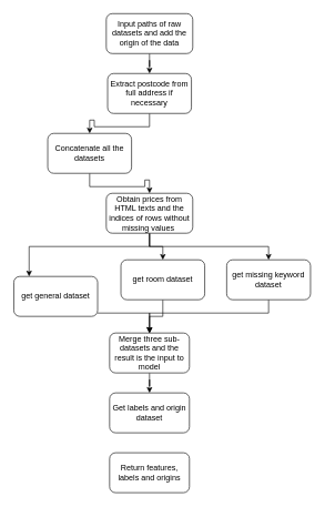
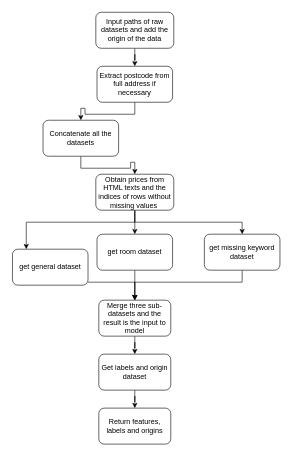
  <mxCell id="0" />
  <mxCell id="1" parent="0" />
  <mxCell id="2" style="edgeStyle=orthogonalEdgeStyle;rounded=0;orthogonalLoop=1;jettySize=auto;html=1;" edge="1" parent="1" source="3" target="5"><mxGeometry relative="1" as="geometry" /></mxCell>
  <mxCell id="3" value="Input paths of raw datasets and add the origin of the data" style="rounded=1;whiteSpace=wrap;html=1;fontSize=12;glass=0;strokeWidth=1;shadow=0;" parent="1" vertex="1"><mxGeometry x="159" y="20" width="130" height="60" as="geometry" /></mxCell>
  <mxCell id="4" style="edgeStyle=orthogonalEdgeStyle;rounded=0;orthogonalLoop=1;jettySize=auto;html=1;entryX=0.5;entryY=0;entryDx=0;entryDy=0;" edge="1" parent="1" source="5" target="11"><mxGeometry relative="1" as="geometry" /></mxCell>
  <mxCell id="5" value="Extract postcode from full address if necessary" style="rounded=1;whiteSpace=wrap;html=1;" parent="1" vertex="1"><mxGeometry x="161" y="110" width="126" height="60" as="geometry" /></mxCell>
  <mxCell id="6" style="edgeStyle=orthogonalEdgeStyle;rounded=0;orthogonalLoop=1;jettySize=auto;html=1;" edge="1" parent="1" source="9" target="17"><mxGeometry relative="1" as="geometry"><Array as="points"><mxPoint x="224" y="370" /><mxPoint x="403" y="370" /></Array></mxGeometry></mxCell>
  <mxCell id="7" style="edgeStyle=orthogonalEdgeStyle;rounded=0;orthogonalLoop=1;jettySize=auto;html=1;entryX=0.5;entryY=0;entryDx=0;entryDy=0;" edge="1" parent="1" source="9" target="15"><mxGeometry relative="1" as="geometry" /></mxCell>
  <mxCell id="8" style="edgeStyle=orthogonalEdgeStyle;rounded=0;orthogonalLoop=1;jettySize=auto;html=1;" edge="1" parent="1" source="9" target="13"><mxGeometry relative="1" as="geometry"><Array as="points"><mxPoint x="224" y="370" /><mxPoint x="43" y="370" /></Array></mxGeometry></mxCell>
  <mxCell id="9" value="Obtain prices from HTML texts and the indices of rows without missing values&amp;nbsp;" style="rounded=1;whiteSpace=wrap;html=1;" parent="1" vertex="1"><mxGeometry x="159" y="290" width="130" height="60" as="geometry" /></mxCell>
  <mxCell id="10" style="edgeStyle=orthogonalEdgeStyle;rounded=0;orthogonalLoop=1;jettySize=auto;html=1;" edge="1" parent="1" source="11" target="9"><mxGeometry relative="1" as="geometry" /></mxCell>
  <mxCell id="11" value="Concatenate all the datasets" style="rounded=1;whiteSpace=wrap;html=1;" vertex="1" parent="1"><mxGeometry x="71" y="200" width="126" height="60" as="geometry" /></mxCell>
  <mxCell id="12" style="edgeStyle=orthogonalEdgeStyle;rounded=0;orthogonalLoop=1;jettySize=auto;html=1;" edge="1" parent="1" source="13" target="19"><mxGeometry relative="1" as="geometry"><Array as="points"><mxPoint x="43" y="470" /><mxPoint x="224" y="470" /></Array></mxGeometry></mxCell>
  <mxCell id="13" value="get general dataset" style="rounded=1;whiteSpace=wrap;html=1;" vertex="1" parent="1"><mxGeometry x="20" y="415" width="126" height="60" as="geometry" /></mxCell>
  <mxCell id="14" style="edgeStyle=orthogonalEdgeStyle;rounded=0;orthogonalLoop=1;jettySize=auto;html=1;entryX=0.5;entryY=0;entryDx=0;entryDy=0;" edge="1" parent="1" source="15" target="19"><mxGeometry relative="1" as="geometry" /></mxCell>
- <mxCell id="15" value="get room dataset" style="rounded=1;whiteSpace=wrap;html=1;" vertex="1" parent="1"><mxGeometry x="181" y="390" width="126" height="60" as="geometry" /></mxCell>
+ <mxCell id="15" value="get room dataset" style="rounded=1;whiteSpace=wrap;html=1;" vertex="1" parent="1"><mxGeometry x="161" y="390" width="126" height="60" as="geometry" /></mxCell>
  <mxCell id="16" style="edgeStyle=orthogonalEdgeStyle;rounded=0;orthogonalLoop=1;jettySize=auto;html=1;" edge="1" parent="1" source="17" target="19"><mxGeometry relative="1" as="geometry"><Array as="points"><mxPoint x="403" y="470" /><mxPoint x="224" y="470" /></Array></mxGeometry></mxCell>
  <mxCell id="17" value="get missing keyword dataset" style="rounded=1;whiteSpace=wrap;html=1;" vertex="1" parent="1"><mxGeometry x="340" y="390" width="126" height="60" as="geometry" /></mxCell>
  <mxCell id="18" style="edgeStyle=orthogonalEdgeStyle;rounded=0;orthogonalLoop=1;jettySize=auto;html=1;" edge="1" parent="1" source="19" target="21"><mxGeometry relative="1" as="geometry" /></mxCell>
  <mxCell id="19" value="Merge three sub-datasets and the result is the input to model" style="rounded=1;whiteSpace=wrap;html=1;" vertex="1" parent="1"><mxGeometry x="164" y="500" width="120" height="60" as="geometry" /></mxCell>
+ <mxCell id="20" style="edgeStyle=orthogonalEdgeStyle;rounded=0;orthogonalLoop=1;jettySize=auto;html=1;entryX=0.5;entryY=0;entryDx=0;entryDy=0;" edge="1" parent="1" source="21" target="22"><mxGeometry relative="1" as="geometry" /></mxCell>
  <mxCell id="21" value="Get labels and origin dataset" style="rounded=1;whiteSpace=wrap;html=1;" vertex="1" parent="1"><mxGeometry x="164" y="590" width="120" height="60" as="geometry" /></mxCell>
  <mxCell id="22" value="Return features, labels and origins" style="rounded=1;whiteSpace=wrap;html=1;" vertex="1" parent="1"><mxGeometry x="164" y="680" width="120" height="60" as="geometry" /></mxCell>
